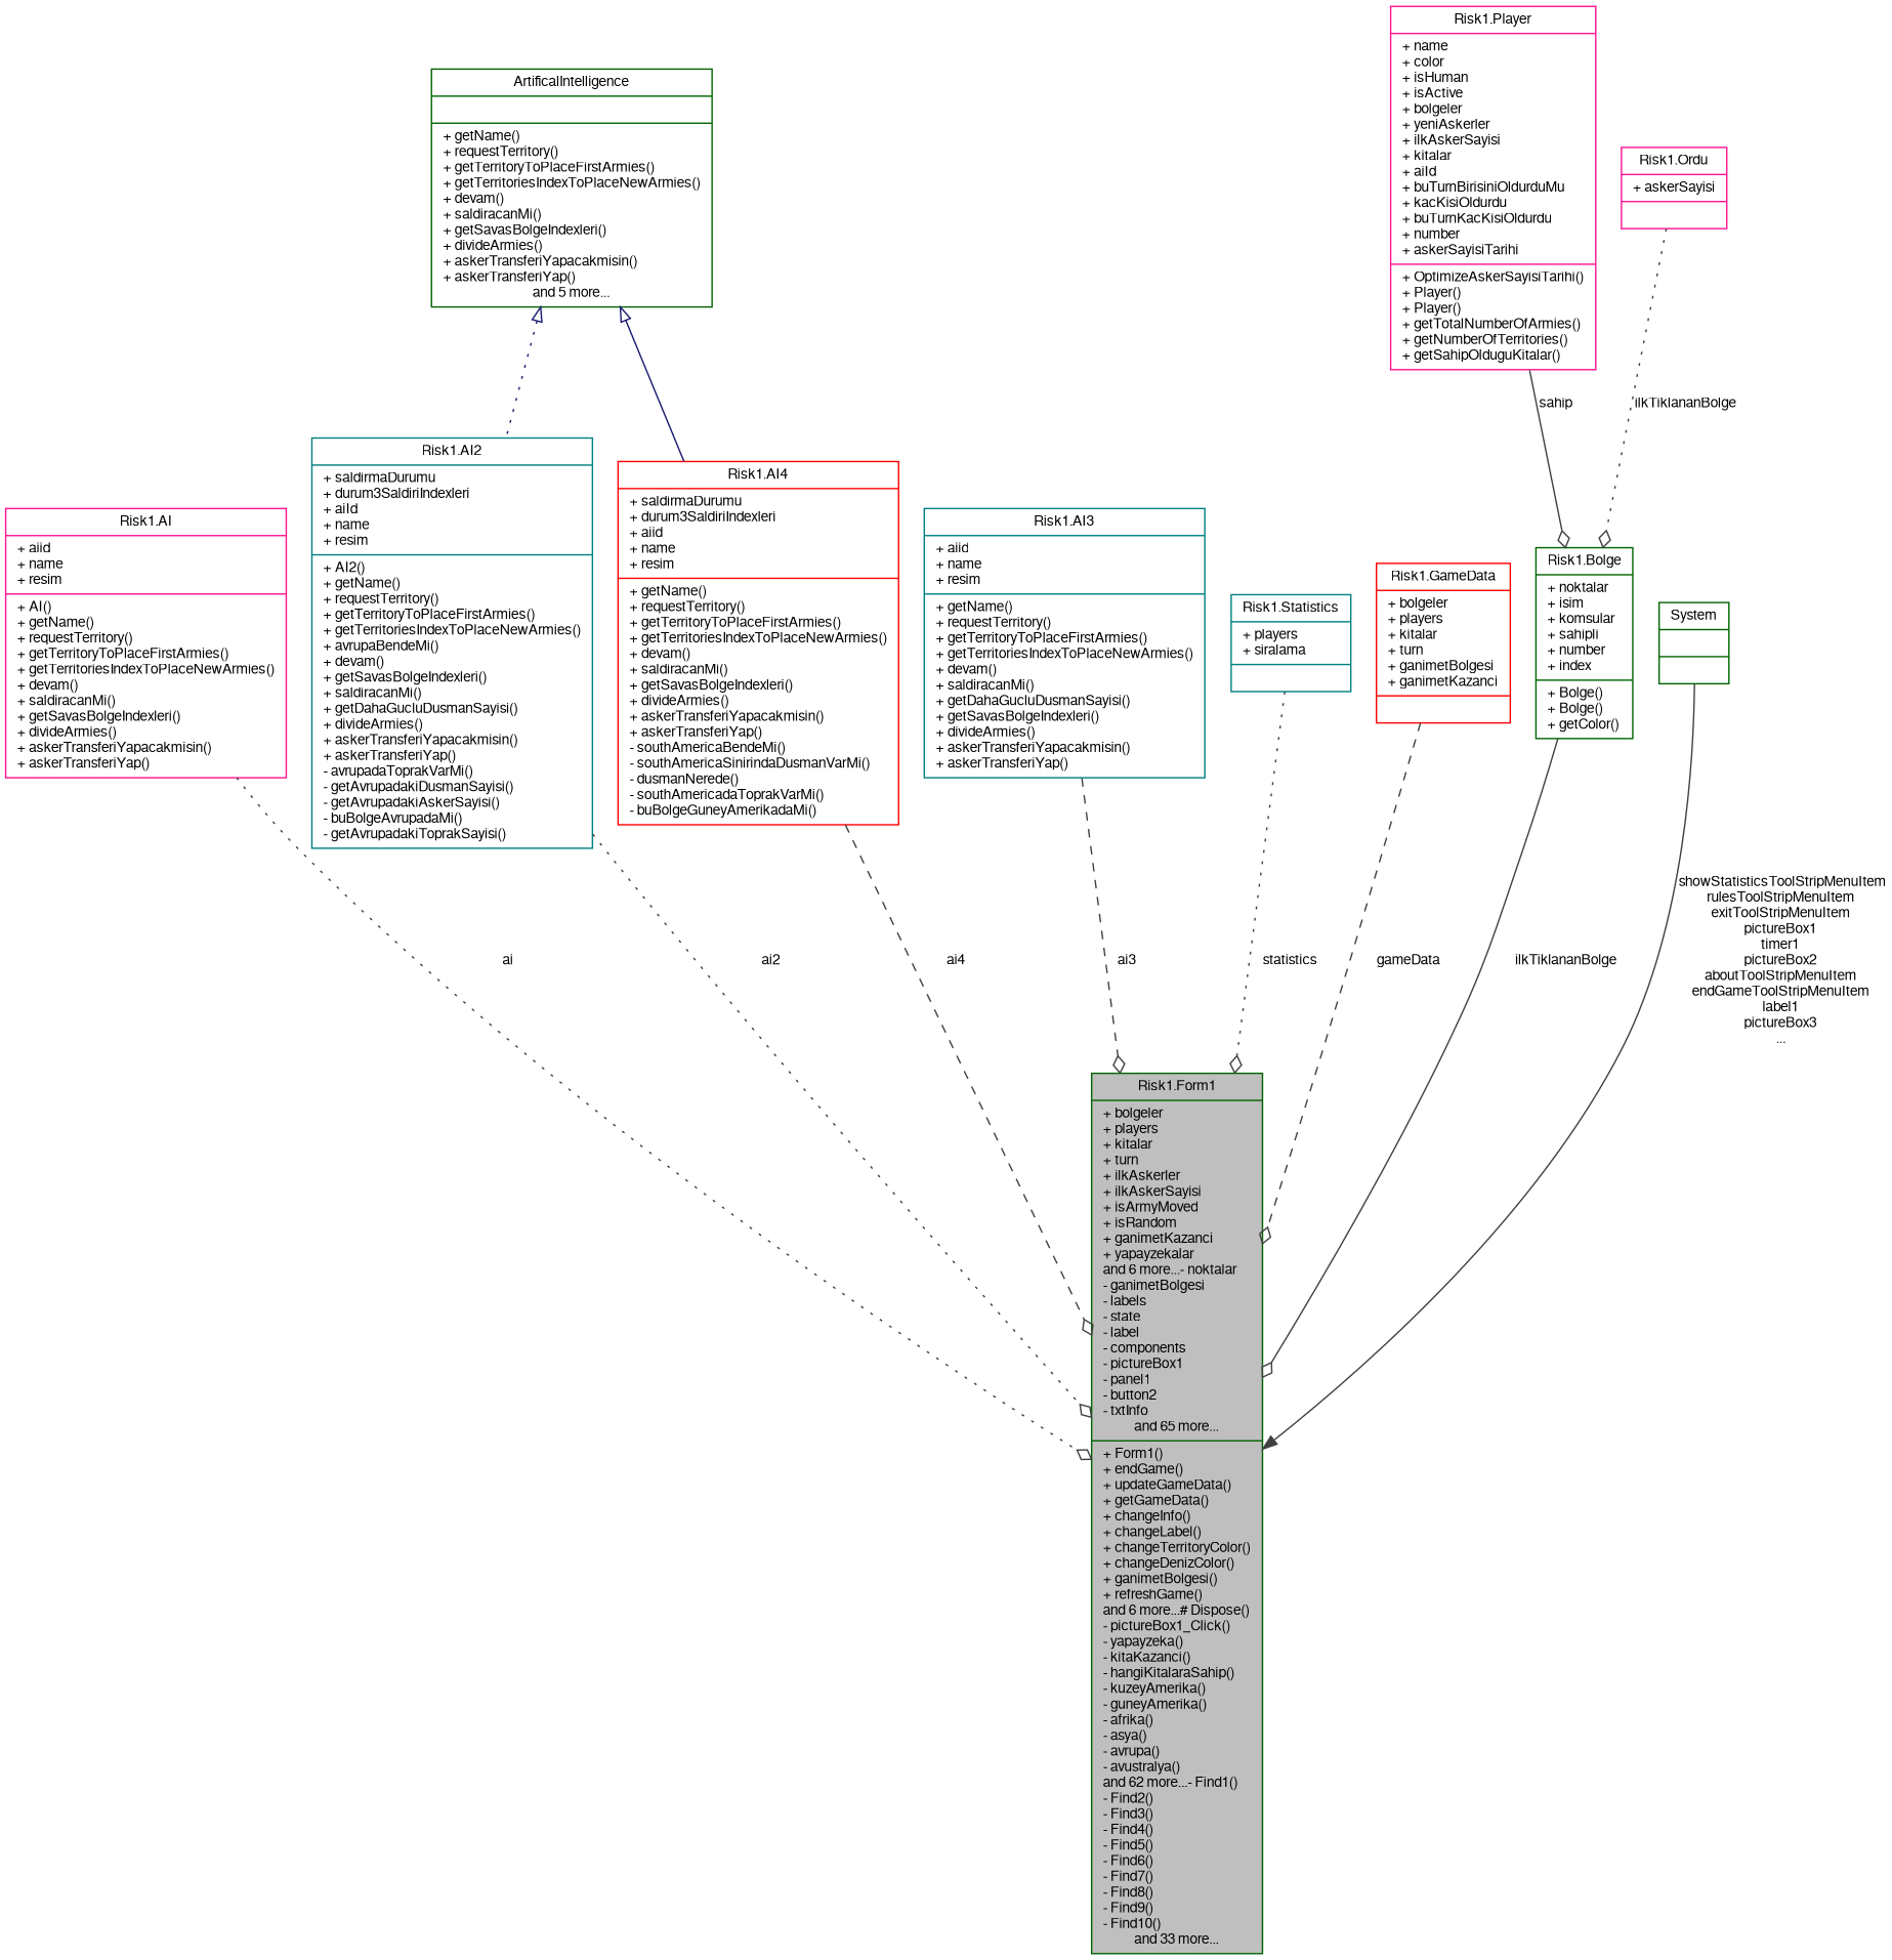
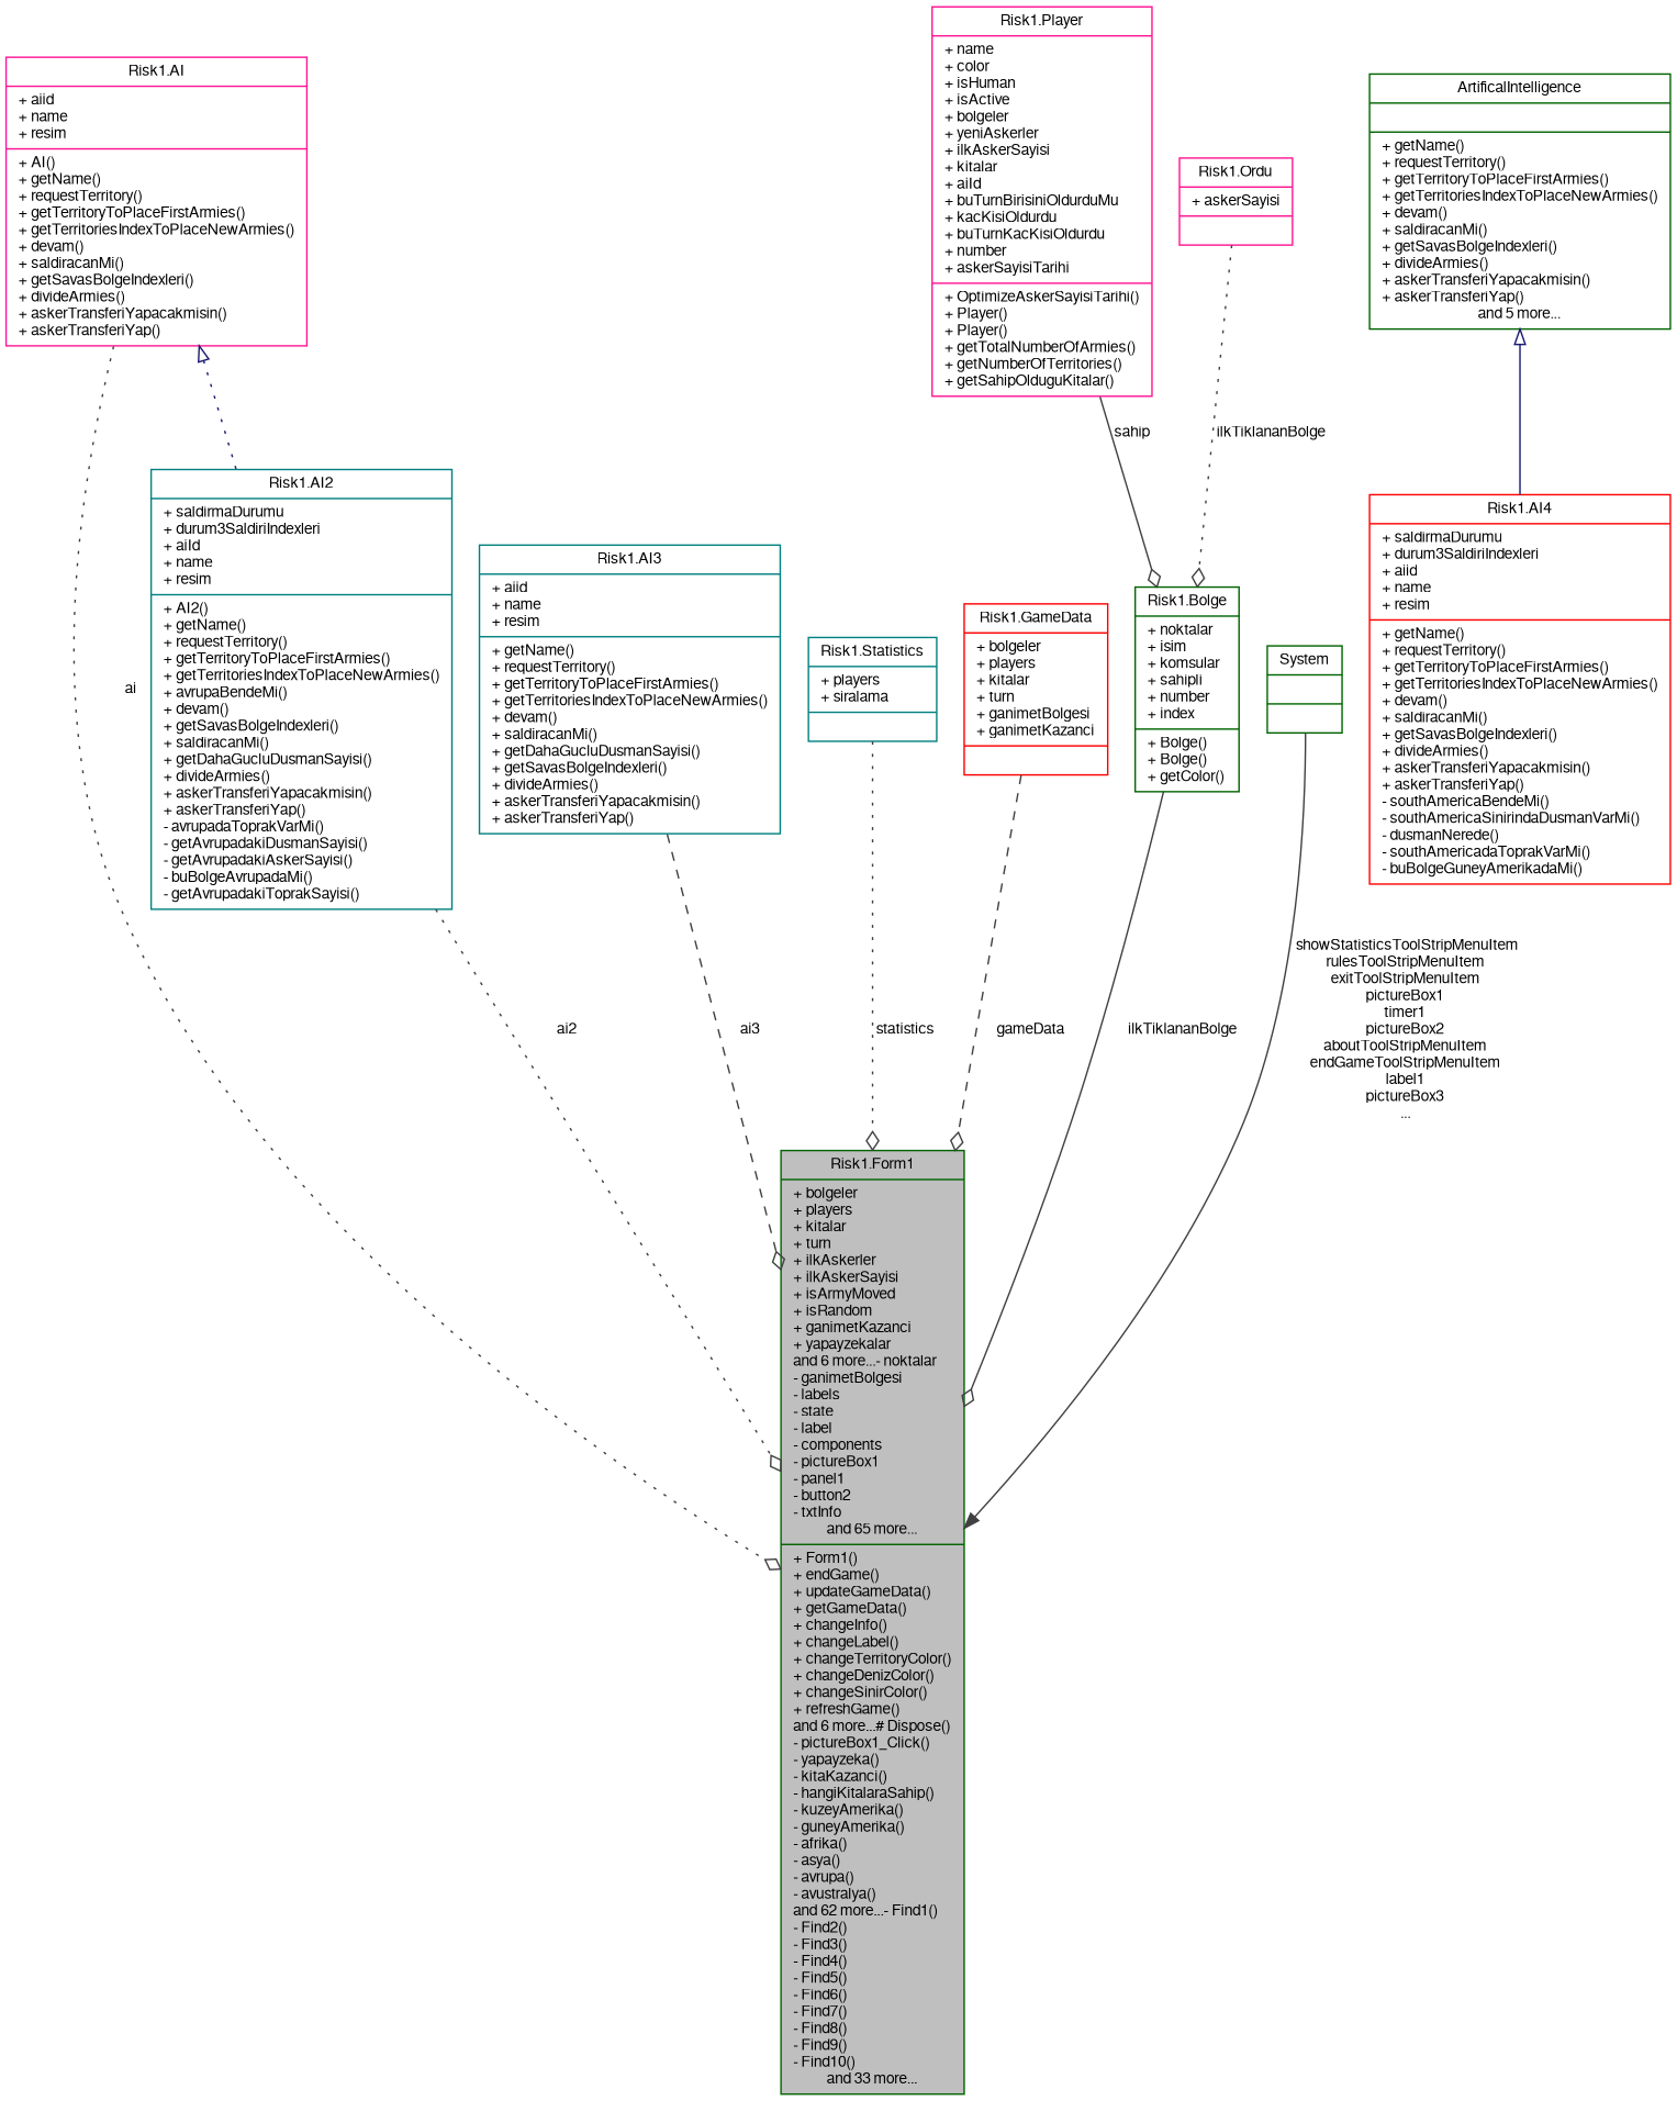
  digraph {
    node [color=darkgreen fontname=FreeSans fontsize=10 shape=record]
    edge [arrowhead=odiamond color=grey25 fontname=FreeSans fontsize=10 labelfontname=FreeSans labelfontsize=10 style=dotted]
-   n1 [fillcolor=grey75 fontcolor=black height=0.2 label="{Risk1.Form1\n|+ bolgeler\l+ players\l+ kitalar\l+ turn\l+ ilkAskerler\l+ ilkAskerSayisi\l+ isArmyMoved\l+ isRandom\l+ ganimetKazanci\l+ yapayzekalar\land 6 more...- noktalar\l- ganimetBolgesi\l- labels\l- state\l- label\l- components\l- pictureBox1\l- panel1\l- button2\l- txtInfo\land 65 more...|+ Form1()\l+ endGame()\l+ updateGameData()\l+ getGameData()\l+ changeInfo()\l+ changeLabel()\l+ changeTerritoryColor()\l+ changeDenizColor()\l+ ganimetBolgesi()\l+ refreshGame()\land 6 more...# Dispose()\l- pictureBox1_Click()\l- yapayzeka()\l- kitaKazanci()\l- hangiKitalaraSahip()\l- kuzeyAmerika()\l- guneyAmerika()\l- afrika()\l- asya()\l- avrupa()\l- avustralya()\land 62 more...- Find1()\l- Find2()\l- Find3()\l- Find4()\l- Find5()\l- Find6()\l- Find7()\l- Find8()\l- Find9()\l- Find10()\land 33 more...}" style=filled width=0.4]
+   n1 [fillcolor=grey75 fontcolor=black height=0.2 label="{Risk1.Form1\n|+ bolgeler\l+ players\l+ kitalar\l+ turn\l+ ilkAskerler\l+ ilkAskerSayisi\l+ isArmyMoved\l+ isRandom\l+ ganimetKazanci\l+ yapayzekalar\land 6 more...- noktalar\l- ganimetBolgesi\l- labels\l- state\l- label\l- components\l- pictureBox1\l- panel1\l- button2\l- txtInfo\land 65 more...|+ Form1()\l+ endGame()\l+ updateGameData()\l+ getGameData()\l+ changeInfo()\l+ changeLabel()\l+ changeTerritoryColor()\l+ changeDenizColor()\l+ changeSinirColor()\l+ refreshGame()\land 6 more...# Dispose()\l- pictureBox1_Click()\l- yapayzeka()\l- kitaKazanci()\l- hangiKitalaraSahip()\l- kuzeyAmerika()\l- guneyAmerika()\l- afrika()\l- asya()\l- avrupa()\l- avustralya()\land 62 more...- Find1()\l- Find2()\l- Find3()\l- Find4()\l- Find5()\l- Find6()\l- Find7()\l- Find8()\l- Find9()\l- Find10()\land 33 more...}" style=filled width=0.4]
    n2 [color=deeppink height=0.2 label="{Risk1.AI\n|+ aiid\l+ name\l+ resim\l|+ AI()\l+ getName()\l+ requestTerritory()\l+ getTerritoryToPlaceFirstArmies()\l+ getTerritoriesIndexToPlaceNewArmies()\l+ devam()\l+ saldiracanMi()\l+ getSavasBolgeIndexleri()\l+ divideArmies()\l+ askerTransferiYapacakmisin()\l+ askerTransferiYap()\l}" width=0.4]
    n3 [height=0.2 label="{ArtificalIntelligence\n||+ getName()\l+ requestTerritory()\l+ getTerritoryToPlaceFirstArmies()\l+ getTerritoriesIndexToPlaceNewArmies()\l+ devam()\l+ saldiracanMi()\l+ getSavasBolgeIndexleri()\l+ divideArmies()\l+ askerTransferiYapacakmisin()\l+ askerTransferiYap()\land 5 more...}" width=0.4]
    n4 [color=teal height=0.2 label="{Risk1.AI2\n|+ saldirmaDurumu\l+ durum3SaldiriIndexleri\l+ aiId\l+ name\l+ resim\l|+ AI2()\l+ getName()\l+ requestTerritory()\l+ getTerritoryToPlaceFirstArmies()\l+ getTerritoriesIndexToPlaceNewArmies()\l+ avrupaBendeMi()\l+ devam()\l+ getSavasBolgeIndexleri()\l+ saldiracanMi()\l+ getDahaGucluDusmanSayisi()\l+ divideArmies()\l+ askerTransferiYapacakmisin()\l+ askerTransferiYap()\l- avrupadaToprakVarMi()\l- getAvrupadakiDusmanSayisi()\l- getAvrupadakiAskerSayisi()\l- buBolgeAvrupadaMi()\l- getAvrupadakiToprakSayisi()\l}" width=0.4]
    n5 [color=red height=0.2 label="{Risk1.AI4\n|+ saldirmaDurumu\l+ durum3SaldiriIndexleri\l+ aiid\l+ name\l+ resim\l|+ getName()\l+ requestTerritory()\l+ getTerritoryToPlaceFirstArmies()\l+ getTerritoriesIndexToPlaceNewArmies()\l+ devam()\l+ saldiracanMi()\l+ getSavasBolgeIndexleri()\l+ divideArmies()\l+ askerTransferiYapacakmisin()\l+ askerTransferiYap()\l- southAmericaBendeMi()\l- southAmericaSinirindaDusmanVarMi()\l- dusmanNerede()\l- southAmericadaToprakVarMi()\l- buBolgeGuneyAmerikadaMi()\l}" width=0.4]
    n6 [color=teal height=0.2 label="{Risk1.AI3\n|+ aiid\l+ name\l+ resim\l|+ getName()\l+ requestTerritory()\l+ getTerritoryToPlaceFirstArmies()\l+ getTerritoriesIndexToPlaceNewArmies()\l+ devam()\l+ saldiracanMi()\l+ getDahaGucluDusmanSayisi()\l+ getSavasBolgeIndexleri()\l+ divideArmies()\l+ askerTransferiYapacakmisin()\l+ askerTransferiYap()\l}" width=0.4]
    n7 [color=teal height=0.2 label="{Risk1.Statistics\n|+ players\l+ siralama\l|}" width=0.4]
    n8 [color=red height=0.2 label="{Risk1.GameData\n|+ bolgeler\l+ players\l+ kitalar\l+ turn\l+ ganimetBolgesi\l+ ganimetKazanci\l|}" width=0.4]
    n9 [height=0.2 label="{Risk1.Bolge\n|+ noktalar\l+ isim\l+ komsular\l+ sahipli\l+ number\l+ index\l|+ Bolge()\l+ Bolge()\l+ getColor()\l}" width=0.4]
    n10 [color=deeppink height=0.2 label="{Risk1.Player\n|+ name\l+ color\l+ isHuman\l+ isActive\l+ bolgeler\l+ yeniAskerler\l+ ilkAskerSayisi\l+ kitalar\l+ aiId\l+ buTurnBirisiniOldurduMu\l+ kacKisiOldurdu\l+ buTurnKacKisiOldurdu\l+ number\l+ askerSayisiTarihi\l|+ OptimizeAskerSayisiTarihi()\l+ Player()\l+ Player()\l+ getTotalNumberOfArmies()\l+ getNumberOfTerritories()\l+ getSahipOlduguKitalar()\l}" width=0.4]
    n11 [color=deeppink height=0.2 label="{Risk1.Ordu\n|+ askerSayisi\l|}" width=0.4]
    n12 [height=0.2 label="{System\n||}" width=0.4]
    n2 -> n1 [label=" ai"]
-   n3 -> n4 [arrowtail=onormal color=midnightblue dir=back arrowhead=""]
+   n2 -> n4 [arrowtail=onormal color=midnightblue dir=back arrowhead=""]
    n3 -> n5 [arrowtail=onormal color=midnightblue dir=back style=solid arrowhead=""]
    n4 -> n1 [label=" ai2"]
-   n5 -> n1 [label=" ai4" style=dashed]
    n6 -> n1 [label=" ai3" style=dashed]
    n7 -> n1 [label=" statistics"]
    n8 -> n1 [label=" gameData" style=dashed]
    n9 -> n1 [label=" ilkTiklananBolge" style=solid]
    n10 -> n9 [label=" sahip" style=solid]
    n11 -> n9 [label=" ilkTiklananBolge"]
    n12 -> n1 [arrowhead=normal label=" showStatisticsToolStripMenuItem\nrulesToolStripMenuItem\nexitToolStripMenuItem\npictureBox1\ntimer1\npictureBox2\naboutToolStripMenuItem\nendGameToolStripMenuItem\nlabel1\npictureBox3\n..." style=solid]
  }
